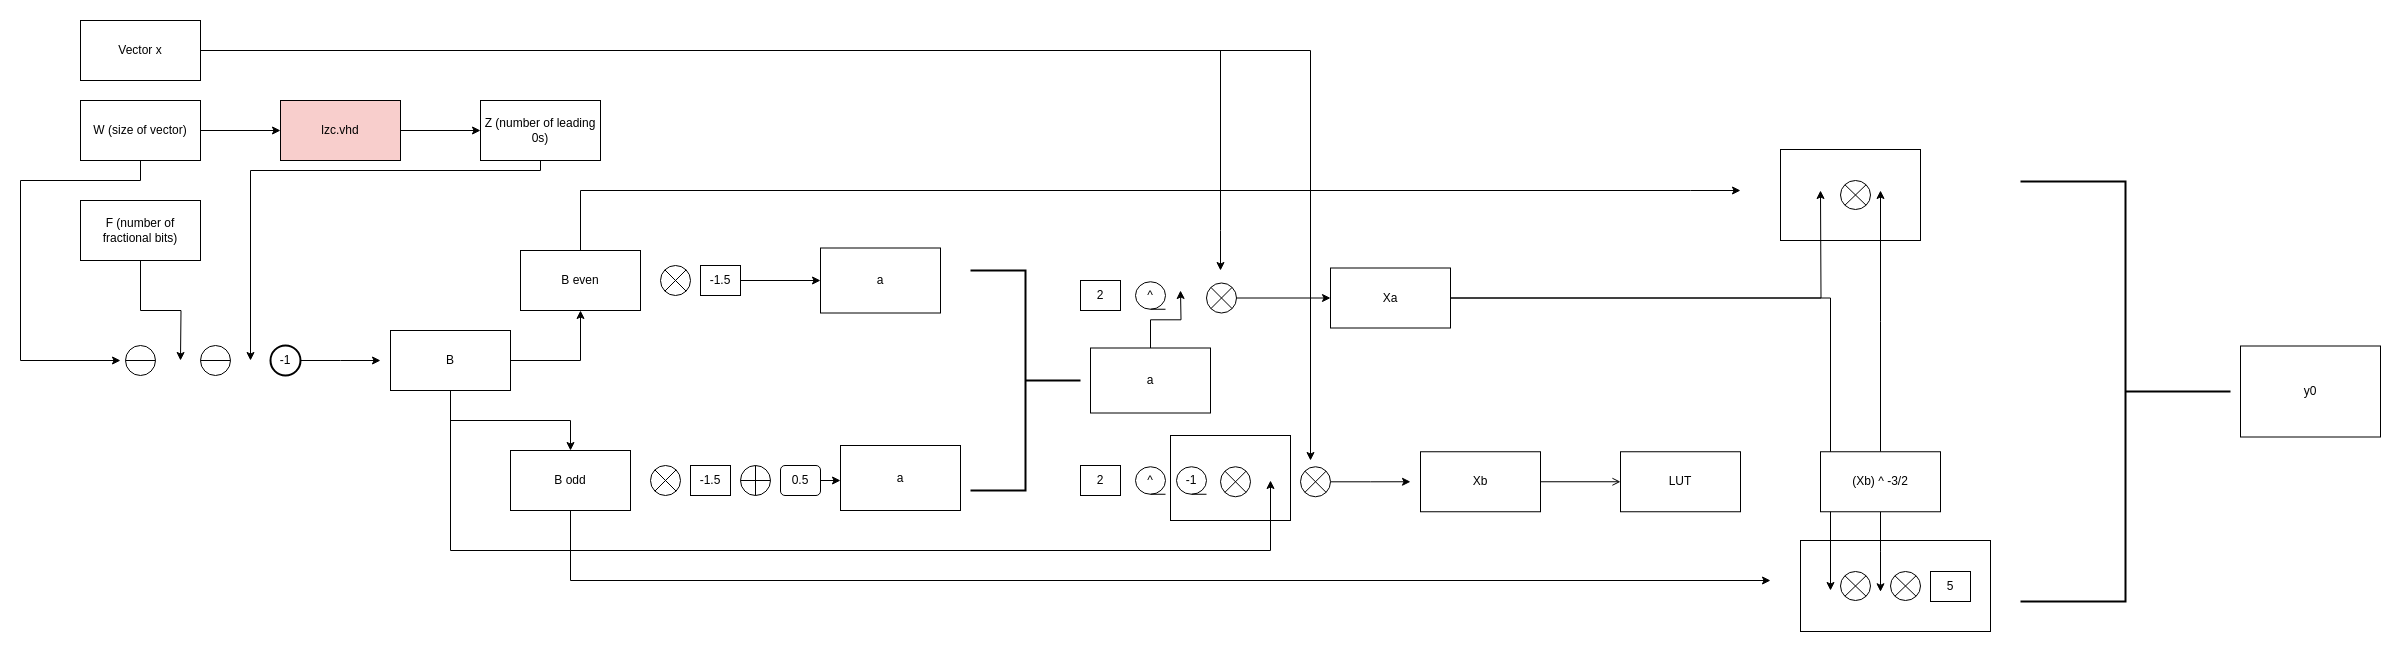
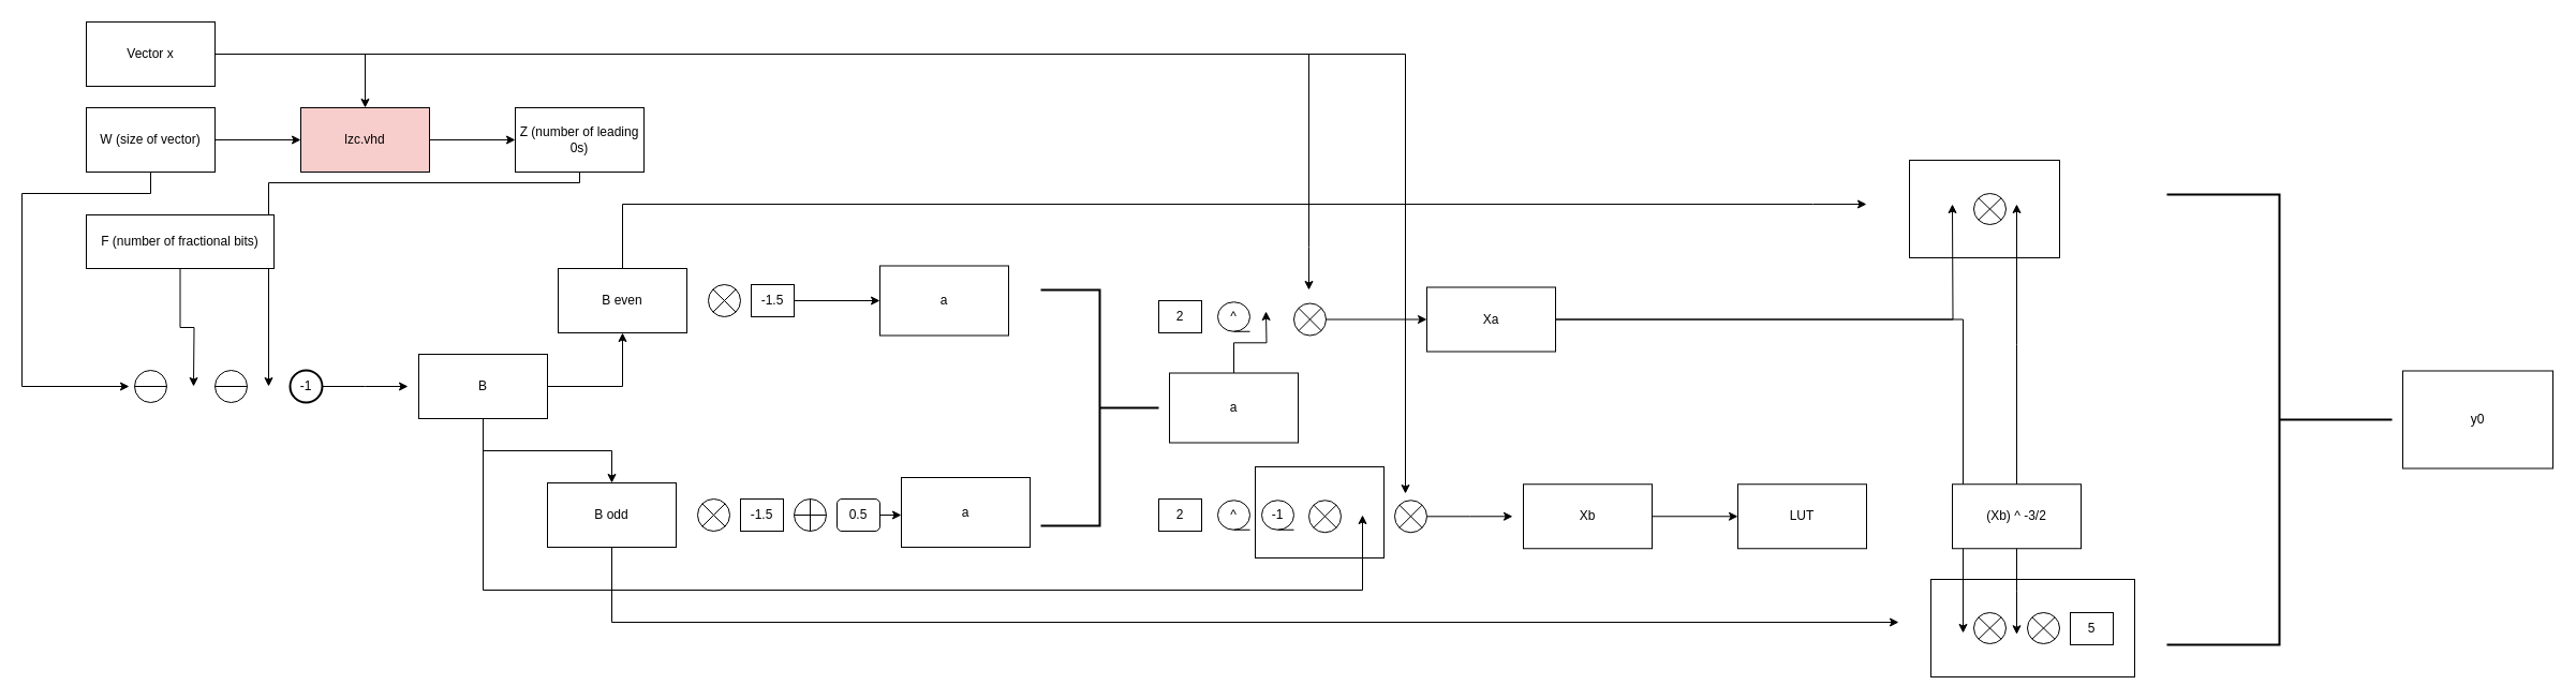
  <mxCell id="0" />
  <mxCell id="1" parent="0" />
  <mxCell id="2" value="" style="rounded=0;whiteSpace=wrap;html=1;" vertex="1" parent="1"><mxGeometry x="1800" y="540" width="190" height="91" as="geometry" /></mxCell>
  <mxCell id="3" value="" style="edgeStyle=orthogonalEdgeStyle;rounded=0;orthogonalLoop=1;jettySize=auto;html=1;exitX=1;exitY=0.5;exitDx=0;exitDy=0;" edge="1" parent="1" source="55"><mxGeometry relative="1" as="geometry"><mxPoint x="1460" y="308" as="sourcePoint" /><mxPoint x="1830" y="590" as="targetPoint" /><Array as="points"><mxPoint x="1830" y="298" /></Array></mxGeometry></mxCell>
  <mxCell id="4" value="" style="rounded=0;whiteSpace=wrap;html=1;" vertex="1" parent="1"><mxGeometry x="1780" y="149" width="140" height="91" as="geometry" /></mxCell>
  <mxCell id="5" value="" style="rounded=0;whiteSpace=wrap;html=1;" vertex="1" parent="1"><mxGeometry x="1170" y="435" width="120" height="85" as="geometry" /></mxCell>
  <mxCell id="6" value="" style="edgeStyle=orthogonalEdgeStyle;rounded=0;orthogonalLoop=1;jettySize=auto;html=1;" edge="1" parent="1" source="8" target="10"><mxGeometry relative="1" as="geometry" /></mxCell>
  <mxCell id="7" value="" style="edgeStyle=orthogonalEdgeStyle;rounded=0;orthogonalLoop=1;jettySize=auto;html=1;" edge="1" parent="1" source="8"><mxGeometry relative="1" as="geometry"><mxPoint x="120" y="360" as="targetPoint" /><Array as="points"><mxPoint x="140" y="180" /><mxPoint x="20" y="180" /><mxPoint x="20" y="360" /><mxPoint x="120" y="360" /></Array></mxGeometry></mxCell>
  <mxCell id="8" value="W (size of vector)" style="rounded=0;whiteSpace=wrap;html=1;" vertex="1" parent="1"><mxGeometry x="80" y="100" width="120" height="60" as="geometry" /></mxCell>
  <mxCell id="9" value="" style="edgeStyle=orthogonalEdgeStyle;rounded=0;orthogonalLoop=1;jettySize=auto;html=1;" edge="1" parent="1" source="10" target="12"><mxGeometry relative="1" as="geometry" /></mxCell>
  <mxCell id="10" value="lzc.vhd" style="rounded=0;whiteSpace=wrap;html=1;fillColor=#f8cecc;" vertex="1" parent="1"><mxGeometry x="280" y="100" width="120" height="60" as="geometry" /></mxCell>
  <mxCell id="11" value="" style="edgeStyle=orthogonalEdgeStyle;rounded=0;orthogonalLoop=1;jettySize=auto;html=1;" edge="1" parent="1" source="12"><mxGeometry relative="1" as="geometry"><mxPoint x="250" y="360" as="targetPoint" /><Array as="points"><mxPoint x="540" y="170" /><mxPoint x="250" y="170" /></Array></mxGeometry></mxCell>
  <mxCell id="12" value="Z (number of leading 0s)" style="rounded=0;whiteSpace=wrap;html=1;" vertex="1" parent="1"><mxGeometry x="480" y="100" width="120" height="60" as="geometry" /></mxCell>
  <mxCell id="13" value="" style="edgeStyle=orthogonalEdgeStyle;rounded=0;orthogonalLoop=1;jettySize=auto;html=1;" edge="1" parent="1" source="14"><mxGeometry relative="1" as="geometry"><mxPoint x="180" y="360" as="targetPoint" /></mxGeometry></mxCell>
- <mxCell id="14" value="F (number of fractional bits)" style="rounded=0;whiteSpace=wrap;html=1;" vertex="1" parent="1"><mxGeometry x="80" y="200" width="120" height="60" as="geometry" /></mxCell>
+ <mxCell id="14" value="F (number of fractional bits)" style="rounded=0;whiteSpace=wrap;html=1;" vertex="1" parent="1"><mxGeometry x="80" y="200" width="175" height="50" as="geometry" /></mxCell>
  <mxCell id="15" value="" style="edgeStyle=orthogonalEdgeStyle;rounded=0;orthogonalLoop=1;jettySize=auto;html=1;" edge="1" parent="1" source="18" target="22"><mxGeometry relative="1" as="geometry" /></mxCell>
  <mxCell id="16" value="" style="edgeStyle=orthogonalEdgeStyle;rounded=0;orthogonalLoop=1;jettySize=auto;html=1;" edge="1" parent="1" source="18" target="20"><mxGeometry relative="1" as="geometry" /></mxCell>
  <mxCell id="17" value="" style="edgeStyle=orthogonalEdgeStyle;rounded=0;orthogonalLoop=1;jettySize=auto;html=1;" edge="1" parent="1" source="18"><mxGeometry relative="1" as="geometry"><mxPoint x="1270" y="480" as="targetPoint" /><Array as="points"><mxPoint x="450" y="550" /><mxPoint x="1270" y="550" /></Array></mxGeometry></mxCell>
  <mxCell id="18" value="B" style="rounded=0;whiteSpace=wrap;html=1;" vertex="1" parent="1"><mxGeometry x="390" y="330" width="120" height="60" as="geometry" /></mxCell>
  <mxCell id="19" value="" style="edgeStyle=orthogonalEdgeStyle;rounded=0;orthogonalLoop=1;jettySize=auto;html=1;" edge="1" parent="1" source="20"><mxGeometry relative="1" as="geometry"><mxPoint x="1770" y="580" as="targetPoint" /><Array as="points"><mxPoint x="570" y="580" /></Array></mxGeometry></mxCell>
  <mxCell id="20" value="B odd" style="rounded=0;whiteSpace=wrap;html=1;" vertex="1" parent="1"><mxGeometry x="510" y="450" width="120" height="60" as="geometry" /></mxCell>
  <mxCell id="21" value="" style="edgeStyle=orthogonalEdgeStyle;rounded=0;orthogonalLoop=1;jettySize=auto;html=1;" edge="1" parent="1" source="22"><mxGeometry relative="1" as="geometry"><mxPoint x="1740" y="190" as="targetPoint" /><Array as="points"><mxPoint x="580" y="190" /><mxPoint x="1690" y="190" /></Array></mxGeometry></mxCell>
  <mxCell id="22" value="B even" style="rounded=0;whiteSpace=wrap;html=1;" vertex="1" parent="1"><mxGeometry x="520" y="250" width="120" height="60" as="geometry" /></mxCell>
  <mxCell id="23" value="" style="shape=lineEllipse;perimeter=ellipsePerimeter;whiteSpace=wrap;html=1;backgroundOutline=1;" vertex="1" parent="1"><mxGeometry x="125" y="345" width="30" height="30" as="geometry" /></mxCell>
  <mxCell id="24" value="" style="shape=lineEllipse;perimeter=ellipsePerimeter;whiteSpace=wrap;html=1;backgroundOutline=1;" vertex="1" parent="1"><mxGeometry x="200" y="345" width="30" height="30" as="geometry" /></mxCell>
  <mxCell id="25" value="" style="edgeStyle=orthogonalEdgeStyle;rounded=0;orthogonalLoop=1;jettySize=auto;html=1;" edge="1" parent="1" source="26"><mxGeometry relative="1" as="geometry"><mxPoint x="380" y="360" as="targetPoint" /></mxGeometry></mxCell>
  <mxCell id="26" value="-1" style="strokeWidth=2;html=1;shape=mxgraph.flowchart.start_2;whiteSpace=wrap;" vertex="1" parent="1"><mxGeometry x="270" y="345" width="30" height="30" as="geometry" /></mxCell>
  <mxCell id="27" value="" style="shape=sumEllipse;perimeter=ellipsePerimeter;whiteSpace=wrap;html=1;backgroundOutline=1;" vertex="1" parent="1"><mxGeometry x="660" y="265" width="30" height="30" as="geometry" /></mxCell>
  <mxCell id="28" value="" style="edgeStyle=orthogonalEdgeStyle;rounded=0;orthogonalLoop=1;jettySize=auto;html=1;" edge="1" parent="1" source="29" target="30"><mxGeometry relative="1" as="geometry" /></mxCell>
  <mxCell id="29" value="-1.5" style="rounded=0;whiteSpace=wrap;html=1;" vertex="1" parent="1"><mxGeometry x="700" y="265" width="40" height="30" as="geometry" /></mxCell>
  <mxCell id="30" value="a" style="rounded=0;whiteSpace=wrap;html=1;" vertex="1" parent="1"><mxGeometry x="820" y="247.5" width="120" height="65" as="geometry" /></mxCell>
  <mxCell id="31" value="" style="shape=sumEllipse;perimeter=ellipsePerimeter;whiteSpace=wrap;html=1;backgroundOutline=1;" vertex="1" parent="1"><mxGeometry x="650" y="465" width="30" height="30" as="geometry" /></mxCell>
  <mxCell id="32" value="-1.5" style="rounded=0;whiteSpace=wrap;html=1;" vertex="1" parent="1"><mxGeometry x="690" y="465" width="40" height="30" as="geometry" /></mxCell>
  <mxCell id="33" value="" style="shape=orEllipse;perimeter=ellipsePerimeter;whiteSpace=wrap;html=1;backgroundOutline=1;" vertex="1" parent="1"><mxGeometry x="740" y="465" width="30" height="30" as="geometry" /></mxCell>
  <mxCell id="34" value="" style="edgeStyle=orthogonalEdgeStyle;rounded=0;orthogonalLoop=1;jettySize=auto;html=1;" edge="1" parent="1" source="35"><mxGeometry relative="1" as="geometry"><mxPoint x="840" y="480" as="targetPoint" /></mxGeometry></mxCell>
  <mxCell id="35" value="0.5" style="whiteSpace=wrap;html=1;rounded=1;" vertex="1" parent="1"><mxGeometry x="780" y="465" width="40" height="30" as="geometry" /></mxCell>
  <mxCell id="36" value="a" style="rounded=0;whiteSpace=wrap;html=1;" vertex="1" parent="1"><mxGeometry x="840" y="445" width="120" height="65" as="geometry" /></mxCell>
+ <mxCell id="37" value="" style="edgeStyle=orthogonalEdgeStyle;rounded=0;orthogonalLoop=1;jettySize=auto;html=1;entryX=0.5;entryY=0;entryDx=0;entryDy=0;" edge="1" parent="1" source="39" target="10"><mxGeometry relative="1" as="geometry"><mxPoint x="280" y="50" as="targetPoint" /></mxGeometry></mxCell>
  <mxCell id="38" value="" style="edgeStyle=orthogonalEdgeStyle;rounded=0;orthogonalLoop=1;jettySize=auto;html=1;" edge="1" parent="1" source="39"><mxGeometry relative="1" as="geometry"><mxPoint x="1220" y="270" as="targetPoint" /><Array as="points"><mxPoint x="1220" y="50" /><mxPoint x="1220" y="230" /></Array></mxGeometry></mxCell>
  <mxCell id="39" value="Vector x" style="rounded=0;whiteSpace=wrap;html=1;" vertex="1" parent="1"><mxGeometry x="80" y="20" width="120" height="60" as="geometry" /></mxCell>
  <mxCell id="40" value="" style="strokeWidth=2;html=1;shape=mxgraph.flowchart.annotation_2;align=left;labelPosition=right;pointerEvents=1;direction=west;" vertex="1" parent="1"><mxGeometry x="970" y="270" width="110" height="220" as="geometry" /></mxCell>
  <mxCell id="41" value="" style="edgeStyle=orthogonalEdgeStyle;rounded=0;orthogonalLoop=1;jettySize=auto;html=1;" edge="1" parent="1" source="42"><mxGeometry relative="1" as="geometry"><mxPoint x="1180" y="290" as="targetPoint" /></mxGeometry></mxCell>
  <mxCell id="42" value="a" style="rounded=0;whiteSpace=wrap;html=1;" vertex="1" parent="1"><mxGeometry x="1090" y="347.5" width="120" height="65" as="geometry" /></mxCell>
  <mxCell id="43" value="2" style="rounded=0;whiteSpace=wrap;html=1;" vertex="1" parent="1"><mxGeometry x="1080" y="280" width="40" height="30" as="geometry" /></mxCell>
  <mxCell id="44" value="^" style="shape=tapeData;whiteSpace=wrap;html=1;perimeter=ellipsePerimeter;" vertex="1" parent="1"><mxGeometry x="1135" y="281.25" width="30" height="27.5" as="geometry" /></mxCell>
  <mxCell id="45" value="" style="edgeStyle=orthogonalEdgeStyle;rounded=0;orthogonalLoop=1;jettySize=auto;html=1;entryX=0;entryY=0.5;entryDx=0;entryDy=0;" edge="1" parent="1" source="46" target="55"><mxGeometry relative="1" as="geometry"><mxPoint x="1316" y="297.5" as="targetPoint" /></mxGeometry></mxCell>
  <mxCell id="46" value="" style="shape=sumEllipse;perimeter=ellipsePerimeter;whiteSpace=wrap;html=1;backgroundOutline=1;" vertex="1" parent="1"><mxGeometry x="1206" y="282.5" width="30" height="30" as="geometry" /></mxCell>
  <mxCell id="47" value="2" style="rounded=0;whiteSpace=wrap;html=1;" vertex="1" parent="1"><mxGeometry x="1080" y="465" width="40" height="30" as="geometry" /></mxCell>
  <mxCell id="48" value="^" style="shape=tapeData;whiteSpace=wrap;html=1;perimeter=ellipsePerimeter;" vertex="1" parent="1"><mxGeometry x="1135" y="466.25" width="30" height="27.5" as="geometry" /></mxCell>
  <mxCell id="49" value="-1" style="shape=tapeData;whiteSpace=wrap;html=1;perimeter=ellipsePerimeter;" vertex="1" parent="1"><mxGeometry x="1176" y="466.25" width="30" height="27.5" as="geometry" /></mxCell>
  <mxCell id="50" value="" style="shape=sumEllipse;perimeter=ellipsePerimeter;whiteSpace=wrap;html=1;backgroundOutline=1;" vertex="1" parent="1"><mxGeometry x="1220" y="466.25" width="30" height="30" as="geometry" /></mxCell>
  <mxCell id="51" value="" style="edgeStyle=orthogonalEdgeStyle;rounded=0;orthogonalLoop=1;jettySize=auto;html=1;" edge="1" parent="1" source="52"><mxGeometry relative="1" as="geometry"><mxPoint x="1410" y="481.25" as="targetPoint" /></mxGeometry></mxCell>
  <mxCell id="52" value="" style="shape=sumEllipse;perimeter=ellipsePerimeter;whiteSpace=wrap;html=1;backgroundOutline=1;" vertex="1" parent="1"><mxGeometry x="1300" y="466.25" width="30" height="30" as="geometry" /></mxCell>
  <mxCell id="53" value="" style="edgeStyle=orthogonalEdgeStyle;rounded=0;orthogonalLoop=1;jettySize=auto;html=1;exitX=1;exitY=0.5;exitDx=0;exitDy=0;" edge="1" parent="1" source="39"><mxGeometry relative="1" as="geometry"><mxPoint x="210" y="60" as="sourcePoint" /><mxPoint x="1310" y="460" as="targetPoint" /><Array as="points"><mxPoint x="1310" y="50" /></Array></mxGeometry></mxCell>
  <mxCell id="54" value="" style="edgeStyle=orthogonalEdgeStyle;rounded=0;orthogonalLoop=1;jettySize=auto;html=1;" edge="1" parent="1" source="55"><mxGeometry relative="1" as="geometry"><mxPoint x="1820" y="190" as="targetPoint" /></mxGeometry></mxCell>
  <mxCell id="55" value="Xa" style="rounded=0;whiteSpace=wrap;html=1;" vertex="1" parent="1"><mxGeometry x="1330" y="267.5" width="120" height="60" as="geometry" /></mxCell>
- <mxCell id="56" value="" style="edgeStyle=orthogonalEdgeStyle;rounded=0;orthogonalLoop=1;jettySize=auto;html=1;endArrow=open;" edge="1" parent="1" source="57" target="58"><mxGeometry relative="1" as="geometry" /></mxCell>
+ <mxCell id="56" value="" style="edgeStyle=orthogonalEdgeStyle;rounded=0;orthogonalLoop=1;jettySize=auto;html=1;" edge="1" parent="1" source="57" target="58"><mxGeometry relative="1" as="geometry" /></mxCell>
  <mxCell id="57" value="Xb" style="rounded=0;whiteSpace=wrap;html=1;" vertex="1" parent="1"><mxGeometry x="1420" y="451.25" width="120" height="60" as="geometry" /></mxCell>
  <mxCell id="58" value="LUT" style="rounded=0;whiteSpace=wrap;html=1;" vertex="1" parent="1"><mxGeometry x="1620" y="451.25" width="120" height="60" as="geometry" /></mxCell>
  <mxCell id="59" value="" style="edgeStyle=orthogonalEdgeStyle;rounded=0;orthogonalLoop=1;jettySize=auto;html=1;" edge="1" parent="1" source="61"><mxGeometry relative="1" as="geometry"><mxPoint x="1880" y="190" as="targetPoint" /></mxGeometry></mxCell>
  <mxCell id="60" value="" style="edgeStyle=orthogonalEdgeStyle;rounded=0;orthogonalLoop=1;jettySize=auto;html=1;" edge="1" parent="1" source="61"><mxGeometry relative="1" as="geometry"><mxPoint x="1880" y="591.25" as="targetPoint" /></mxGeometry></mxCell>
  <mxCell id="61" value="(Xb) ^ -3/2" style="rounded=0;whiteSpace=wrap;html=1;" vertex="1" parent="1"><mxGeometry x="1820" y="451.25" width="120" height="60" as="geometry" /></mxCell>
  <mxCell id="62" value="" style="shape=sumEllipse;perimeter=ellipsePerimeter;whiteSpace=wrap;html=1;backgroundOutline=1;" vertex="1" parent="1"><mxGeometry x="1840" y="180" width="30" height="29" as="geometry" /></mxCell>
  <mxCell id="63" value="" style="shape=sumEllipse;perimeter=ellipsePerimeter;whiteSpace=wrap;html=1;backgroundOutline=1;" vertex="1" parent="1"><mxGeometry x="1840" y="571" width="30" height="29" as="geometry" /></mxCell>
  <mxCell id="64" value="" style="shape=sumEllipse;perimeter=ellipsePerimeter;whiteSpace=wrap;html=1;backgroundOutline=1;" vertex="1" parent="1"><mxGeometry x="1890" y="571" width="30" height="29" as="geometry" /></mxCell>
  <mxCell id="65" value="5" style="rounded=0;whiteSpace=wrap;html=1;" vertex="1" parent="1"><mxGeometry x="1930" y="571" width="40" height="30" as="geometry" /></mxCell>
  <mxCell id="66" value="" style="strokeWidth=2;html=1;shape=mxgraph.flowchart.annotation_2;align=left;labelPosition=right;pointerEvents=1;direction=west;" vertex="1" parent="1"><mxGeometry x="2020" y="181" width="210" height="420" as="geometry" /></mxCell>
  <mxCell id="67" value="y0" style="rounded=0;whiteSpace=wrap;html=1;" vertex="1" parent="1"><mxGeometry x="2240" y="345.5" width="140" height="91" as="geometry" /></mxCell>
